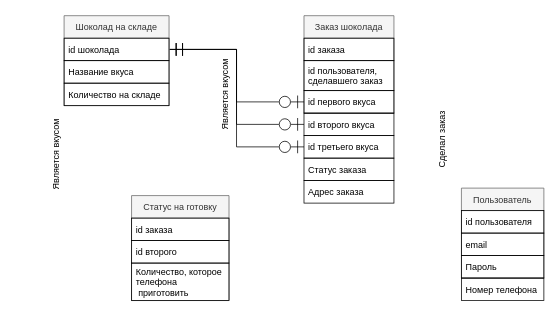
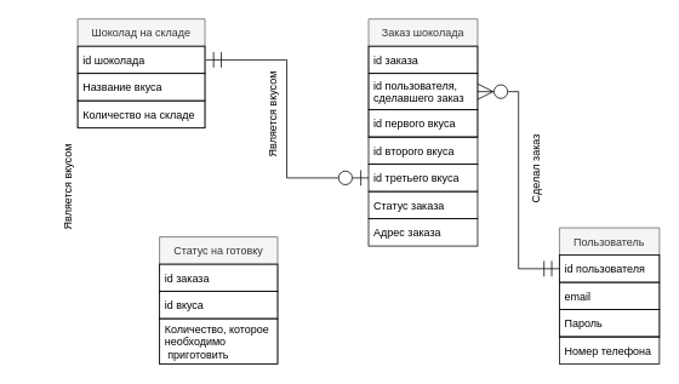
  <mxCell id="0" />
  <mxCell id="1" parent="0" />
  <mxCell id="2" value="Шоколад на складе" style="swimlane;fontStyle=0;childLayout=stackLayout;horizontal=1;startSize=30;horizontalStack=0;resizeParent=1;resizeParentMax=0;resizeLast=0;collapsible=1;marginBottom=0;labelBackgroundColor=none;fillColor=#f5f5f5;fontColor=#333333;strokeColor=#666666;" vertex="1" parent="1"><mxGeometry x="85" y="20" width="140" height="120" as="geometry"><mxRectangle x="60" y="100" width="140" height="30" as="alternateBounds" /></mxGeometry></mxCell>
  <mxCell id="3" value="id шоколада" style="text;strokeColor=default;fillColor=none;align=left;verticalAlign=middle;spacingLeft=4;spacingRight=4;overflow=hidden;points=[[0,0.5],[1,0.5]];portConstraint=eastwest;rotatable=0;perimeterSpacing=1;" vertex="1" parent="2"><mxGeometry y="30" width="140" height="30" as="geometry" /></mxCell>
  <mxCell id="4" value="Название вкуса" style="text;strokeColor=default;fillColor=none;align=left;verticalAlign=middle;spacingLeft=4;spacingRight=4;overflow=hidden;points=[[0,0.5],[1,0.5]];portConstraint=eastwest;rotatable=0;perimeterSpacing=2;" vertex="1" parent="2"><mxGeometry y="60" width="140" height="30" as="geometry" /></mxCell>
  <mxCell id="5" value="Количество на складе" style="text;strokeColor=default;fillColor=none;align=left;verticalAlign=middle;spacingLeft=4;spacingRight=4;overflow=hidden;points=[[0,0.5],[1,0.5]];portConstraint=eastwest;rotatable=0;" vertex="1" parent="2"><mxGeometry y="90" width="140" height="30" as="geometry" /></mxCell>
  <mxCell id="6" value="Статус на готовку" style="swimlane;fontStyle=0;childLayout=stackLayout;horizontal=1;startSize=30;horizontalStack=0;resizeParent=1;resizeParentMax=0;resizeLast=0;collapsible=1;marginBottom=0;fillColor=#f5f5f5;fontColor=#333333;strokeColor=#666666;" vertex="1" parent="1"><mxGeometry x="175" y="260" width="130" height="140" as="geometry"><mxRectangle x="310" y="150" width="130" height="30" as="alternateBounds" /></mxGeometry></mxCell>
  <mxCell id="7" value="id заказа" style="text;strokeColor=default;fillColor=none;align=left;verticalAlign=middle;spacingLeft=4;spacingRight=4;overflow=hidden;points=[[0,0.5],[1,0.5]];portConstraint=eastwest;rotatable=0;" vertex="1" parent="6"><mxGeometry y="30" width="130" height="30" as="geometry" /></mxCell>
- <mxCell id="8" value="id второго" style="text;strokeColor=default;fillColor=none;align=left;verticalAlign=middle;spacingLeft=4;spacingRight=4;overflow=hidden;points=[[0,0.5],[1,0.5]];portConstraint=eastwest;rotatable=0;" vertex="1" parent="6"><mxGeometry y="60" width="130" height="30" as="geometry" /></mxCell>
- <mxCell id="9" value="Количество, которое&#10;телефона&#10; приготовить" style="text;strokeColor=default;fillColor=none;align=left;verticalAlign=middle;spacingLeft=4;spacingRight=4;overflow=hidden;points=[[0,0.5],[1,0.5]];portConstraint=eastwest;rotatable=0;" vertex="1" parent="6"><mxGeometry y="90" width="130" height="50" as="geometry" /></mxCell>
+ <mxCell id="8" value="id вкуса" style="text;strokeColor=default;fillColor=none;align=left;verticalAlign=middle;spacingLeft=4;spacingRight=4;overflow=hidden;points=[[0,0.5],[1,0.5]];portConstraint=eastwest;rotatable=0;" vertex="1" parent="6"><mxGeometry y="60" width="130" height="30" as="geometry" /></mxCell>
+ <mxCell id="9" value="Количество, которое&#10;необходимо&#10; приготовить" style="text;strokeColor=default;fillColor=none;align=left;verticalAlign=middle;spacingLeft=4;spacingRight=4;overflow=hidden;points=[[0,0.5],[1,0.5]];portConstraint=eastwest;rotatable=0;" vertex="1" parent="6"><mxGeometry y="90" width="130" height="50" as="geometry" /></mxCell>
  <mxCell id="10" value="" style="group" vertex="1" connectable="0" parent="1"><mxGeometry x="405" y="20" width="120" height="280" as="geometry" /></mxCell>
  <mxCell id="11" value="Заказ шоколада" style="swimlane;fontStyle=0;childLayout=stackLayout;horizontal=1;startSize=30;horizontalStack=0;resizeParent=1;resizeParentMax=0;resizeLast=0;collapsible=1;marginBottom=0;labelBackgroundColor=none;strokeColor=#666666;fillColor=#f5f5f5;fontColor=#333333;" vertex="1" parent="10"><mxGeometry width="120" height="130" as="geometry" /></mxCell>
  <mxCell id="12" value="id заказа" style="text;strokeColor=default;fillColor=none;align=left;verticalAlign=middle;spacingLeft=4;spacingRight=4;overflow=hidden;points=[[0,0.5],[1,0.5]];portConstraint=eastwest;rotatable=0;labelBackgroundColor=none;" vertex="1" parent="11"><mxGeometry y="30" width="120" height="30" as="geometry" /></mxCell>
  <mxCell id="13" value="id пользователя,&#10;сделавшего заказ" style="text;strokeColor=default;fillColor=none;align=left;verticalAlign=middle;spacingLeft=4;spacingRight=4;overflow=hidden;points=[[0,0.5],[1,0.5]];portConstraint=eastwest;rotatable=0;labelBackgroundColor=none;" vertex="1" parent="11"><mxGeometry y="60" width="120" height="40" as="geometry" /></mxCell>
  <mxCell id="14" value="id первого вкуса " style="text;strokeColor=default;fillColor=none;align=left;verticalAlign=middle;spacingLeft=4;spacingRight=4;overflow=hidden;points=[[0,0.5],[1,0.5]];portConstraint=eastwest;rotatable=0;labelBackgroundColor=none;" vertex="1" parent="11"><mxGeometry y="100" width="120" height="30" as="geometry" /></mxCell>
  <mxCell id="15" value="id второго вкуса" style="text;strokeColor=default;fillColor=none;align=left;verticalAlign=middle;spacingLeft=4;spacingRight=4;overflow=hidden;points=[[0,0.5],[1,0.5]];portConstraint=eastwest;rotatable=0;labelBackgroundColor=none;" vertex="1" parent="10"><mxGeometry y="130" width="120" height="30" as="geometry" /></mxCell>
  <mxCell id="16" value="id третьего вкуса" style="text;strokeColor=default;fillColor=none;align=left;verticalAlign=middle;spacingLeft=4;spacingRight=4;overflow=hidden;points=[[0,0.5],[1,0.5]];portConstraint=eastwest;rotatable=0;labelBackgroundColor=none;" vertex="1" parent="10"><mxGeometry y="160" width="120" height="30" as="geometry" /></mxCell>
  <mxCell id="17" value="Статус заказа" style="text;strokeColor=default;fillColor=none;align=left;verticalAlign=middle;spacingLeft=4;spacingRight=4;overflow=hidden;points=[[0,0.5],[1,0.5]];portConstraint=eastwest;rotatable=0;labelBackgroundColor=none;" vertex="1" parent="10"><mxGeometry y="190" width="120" height="30" as="geometry" /></mxCell>
  <mxCell id="18" value="Адрес заказа" style="text;strokeColor=default;fillColor=none;align=left;verticalAlign=middle;spacingLeft=4;spacingRight=4;overflow=hidden;points=[[0,0.5],[1,0.5]];portConstraint=eastwest;rotatable=0;labelBackgroundColor=none;" vertex="1" parent="10"><mxGeometry y="220" width="120" height="30" as="geometry" /></mxCell>
  <mxCell id="19" value="" style="group" vertex="1" connectable="0" parent="1"><mxGeometry x="615" y="250" width="110" height="150" as="geometry" /></mxCell>
  <mxCell id="20" value="Пользователь" style="swimlane;fontStyle=0;childLayout=stackLayout;horizontal=1;startSize=30;horizontalStack=0;resizeParent=1;resizeParentMax=0;resizeLast=0;collapsible=1;marginBottom=0;labelBackgroundColor=none;strokeColor=#666666;fillColor=#f5f5f5;fontColor=#333333;" vertex="1" parent="19"><mxGeometry width="110" height="120" as="geometry" /></mxCell>
  <mxCell id="21" value="id пользователя" style="text;strokeColor=default;fillColor=none;align=left;verticalAlign=middle;spacingLeft=4;spacingRight=4;overflow=hidden;points=[[0,0.5],[1,0.5]];portConstraint=eastwest;rotatable=0;labelBackgroundColor=none;" vertex="1" parent="20"><mxGeometry y="30" width="110" height="30" as="geometry" /></mxCell>
  <mxCell id="22" value="email" style="text;strokeColor=default;fillColor=none;align=left;verticalAlign=middle;spacingLeft=4;spacingRight=4;overflow=hidden;points=[[0,0.5],[1,0.5]];portConstraint=eastwest;rotatable=0;labelBackgroundColor=none;" vertex="1" parent="20"><mxGeometry y="60" width="110" height="30" as="geometry" /></mxCell>
  <mxCell id="23" value="Пароль" style="text;strokeColor=default;fillColor=none;align=left;verticalAlign=middle;spacingLeft=4;spacingRight=4;overflow=hidden;points=[[0,0.5],[1,0.5]];portConstraint=eastwest;rotatable=0;labelBackgroundColor=none;" vertex="1" parent="20"><mxGeometry y="90" width="110" height="30" as="geometry" /></mxCell>
  <mxCell id="24" value="Номер телефона" style="text;strokeColor=default;fillColor=none;align=left;verticalAlign=middle;spacingLeft=4;spacingRight=4;overflow=hidden;points=[[0,0.5],[1,0.5]];portConstraint=eastwest;rotatable=0;labelBackgroundColor=none;" vertex="1" parent="19"><mxGeometry y="120" width="110" height="30" as="geometry" /></mxCell>
  <mxCell id="25" style="edgeStyle=orthogonalEdgeStyle;rounded=0;orthogonalLoop=1;jettySize=auto;html=1;" edge="1" parent="1"><mxGeometry relative="1" as="geometry"><mxPoint x="227" y="60" as="targetPoint" /><mxPoint x="227" y="60" as="sourcePoint" /></mxGeometry></mxCell>
- <mxCell id="27" style="rounded=0;sketch=0;orthogonalLoop=1;jettySize=auto;html=1;entryX=0;entryY=0.5;entryDx=0;entryDy=0;startArrow=ERmandOne;startFill=0;endArrow=ERzeroToOne;endFill=0;startSize=15;endSize=15;targetPerimeterSpacing=0;jumpSize=0;edgeStyle=orthogonalEdgeStyle;jumpStyle=line;shadow=0;" edge="1" parent="1" source="3" target="14"><mxGeometry relative="1" as="geometry"><Array as="points"><mxPoint x="315" y="65" /><mxPoint x="315" y="135" /></Array></mxGeometry></mxCell>
- <mxCell id="28" style="edgeStyle=orthogonalEdgeStyle;rounded=0;sketch=0;jumpStyle=line;jumpSize=0;orthogonalLoop=1;jettySize=auto;html=1;entryX=0;entryY=0.5;entryDx=0;entryDy=0;shadow=0;startArrow=ERmandOne;startFill=0;endArrow=ERzeroToOne;endFill=0;startSize=15;endSize=15;targetPerimeterSpacing=0;" edge="1" parent="1" source="3" target="15"><mxGeometry relative="1" as="geometry" /></mxCell>
+ <mxCell id="26" style="edgeStyle=orthogonalEdgeStyle;rounded=0;orthogonalLoop=1;jettySize=auto;html=1;entryX=0;entryY=0.5;entryDx=0;entryDy=0;endArrow=ERmandOne;endFill=0;endSize=15;startSize=15;startArrow=ERzeroToMany;startFill=0;" edge="1" parent="1" source="13" target="21"><mxGeometry relative="1" as="geometry" /></mxCell>
  <mxCell id="29" style="edgeStyle=orthogonalEdgeStyle;rounded=0;sketch=0;jumpStyle=line;jumpSize=0;orthogonalLoop=1;jettySize=auto;html=1;entryX=0;entryY=0.5;entryDx=0;entryDy=0;shadow=0;startArrow=ERmandOne;startFill=0;endArrow=ERzeroToOne;endFill=0;startSize=15;endSize=15;targetPerimeterSpacing=0;" edge="1" parent="1" source="3" target="16"><mxGeometry relative="1" as="geometry" /></mxCell>
  <mxCell id="30" value="Является вкусом" style="text;html=1;strokeColor=none;fillColor=none;align=center;verticalAlign=middle;whiteSpace=wrap;rounded=0;labelBackgroundColor=none;rotation=-90;" vertex="1" parent="1"><mxGeometry x="20" y="190" width="110" height="30" as="geometry" /></mxCell>
  <mxCell id="31" value="Является вкусом" style="text;html=1;strokeColor=none;fillColor=none;align=center;verticalAlign=middle;whiteSpace=wrap;rounded=0;labelBackgroundColor=none;rotation=-90;" vertex="1" parent="1"><mxGeometry x="245" y="110" width="110" height="30" as="geometry" /></mxCell>
  <mxCell id="32" value="Сделал заказ" style="text;html=1;strokeColor=none;fillColor=none;align=center;verticalAlign=middle;whiteSpace=wrap;rounded=0;labelBackgroundColor=none;rotation=-90;" vertex="1" parent="1"><mxGeometry x="535" y="170" width="110" height="30" as="geometry" /></mxCell>
